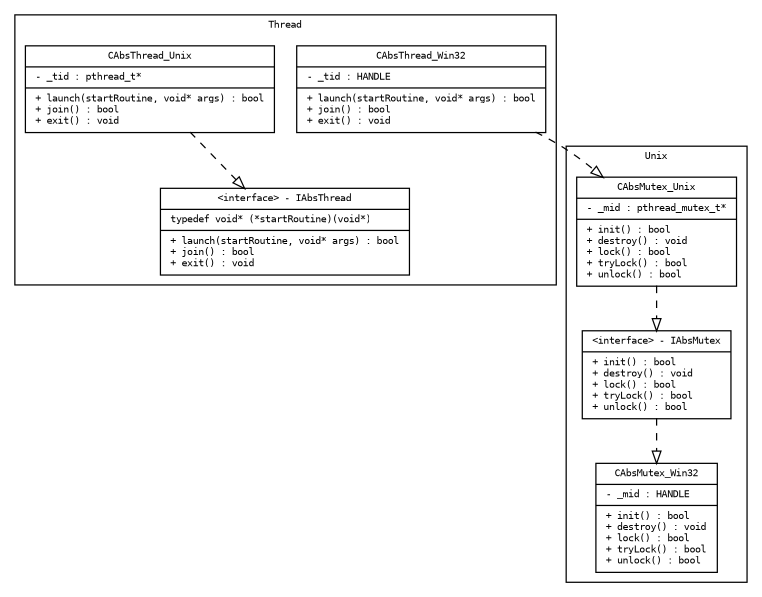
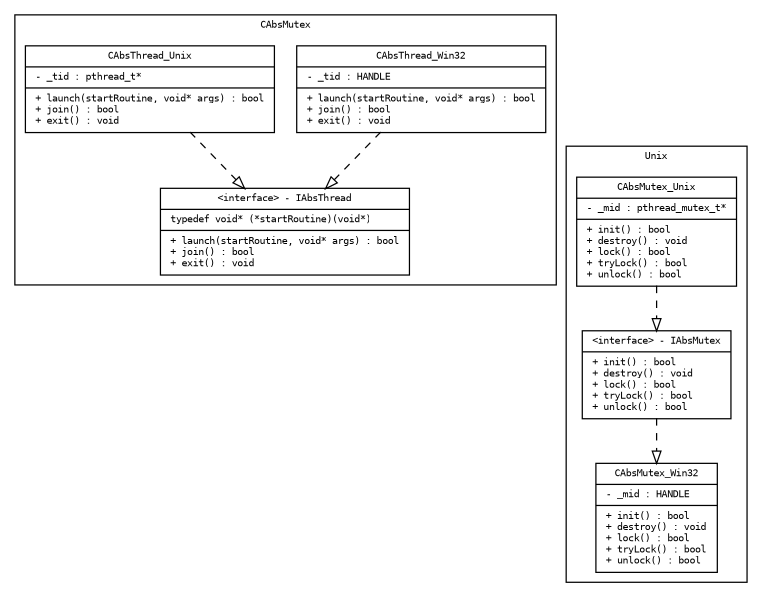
  digraph {
    fontname="DejaVu Sans Mono"
    fontsize=8
    node [fontname="DejaVu Sans Mono" fontsize=8 shape=record]
    edge [arrowhead=onormal fontname="DejaVu Sans Mono" fontsize=8 style=dashed]
    n1 [label="{\<interface\> - IAbsThread|typedef void* (*startRoutine)(void*)\l|+ launch(startRoutine, void* args) : bool\l+ join() : bool\l+ exit() : void\l}"]
    n2 [label="{CAbsThread_Unix|- _tid : pthread_t*\l|+ launch(startRoutine, void* args) : bool\l+ join() : bool\l+ exit() : void\l}"]
    n3 [label="{CAbsThread_Win32|- _tid : HANDLE\l|+ launch(startRoutine, void* args) : bool\l+ join() : bool\l+ exit() : void\l}"]
    n4 [label="{\<interface\> - IAbsMutex|+ init() : bool\l+ destroy() : void\l+ lock() : bool\l+ tryLock() : bool\l+ unlock() : bool\l}"]
    n5 [label="{CAbsMutex_Unix|- _mid : pthread_mutex_t*\l|+ init() : bool\l+ destroy() : void\l+ lock() : bool\l+ tryLock() : bool\l+ unlock() : bool\l}"]
    n6 [label="{CAbsMutex_Win32|- _mid : HANDLE\l|+ init() : bool\l+ destroy() : void\l+ lock() : bool\l+ tryLock() : bool\l+ unlock() : bool\l}"]
    subgraph cluster_1 {
-     label=Thread
+     label=CAbsMutex
      n1
      n2
      n3
    }
    subgraph cluster_2 {
      label=Unix
      n4
      n5
      n6
    }
    n2 -> n1
-   n3 -> n5
+   n3 -> n1
    n4 -> n6
    n5 -> n4
  }
